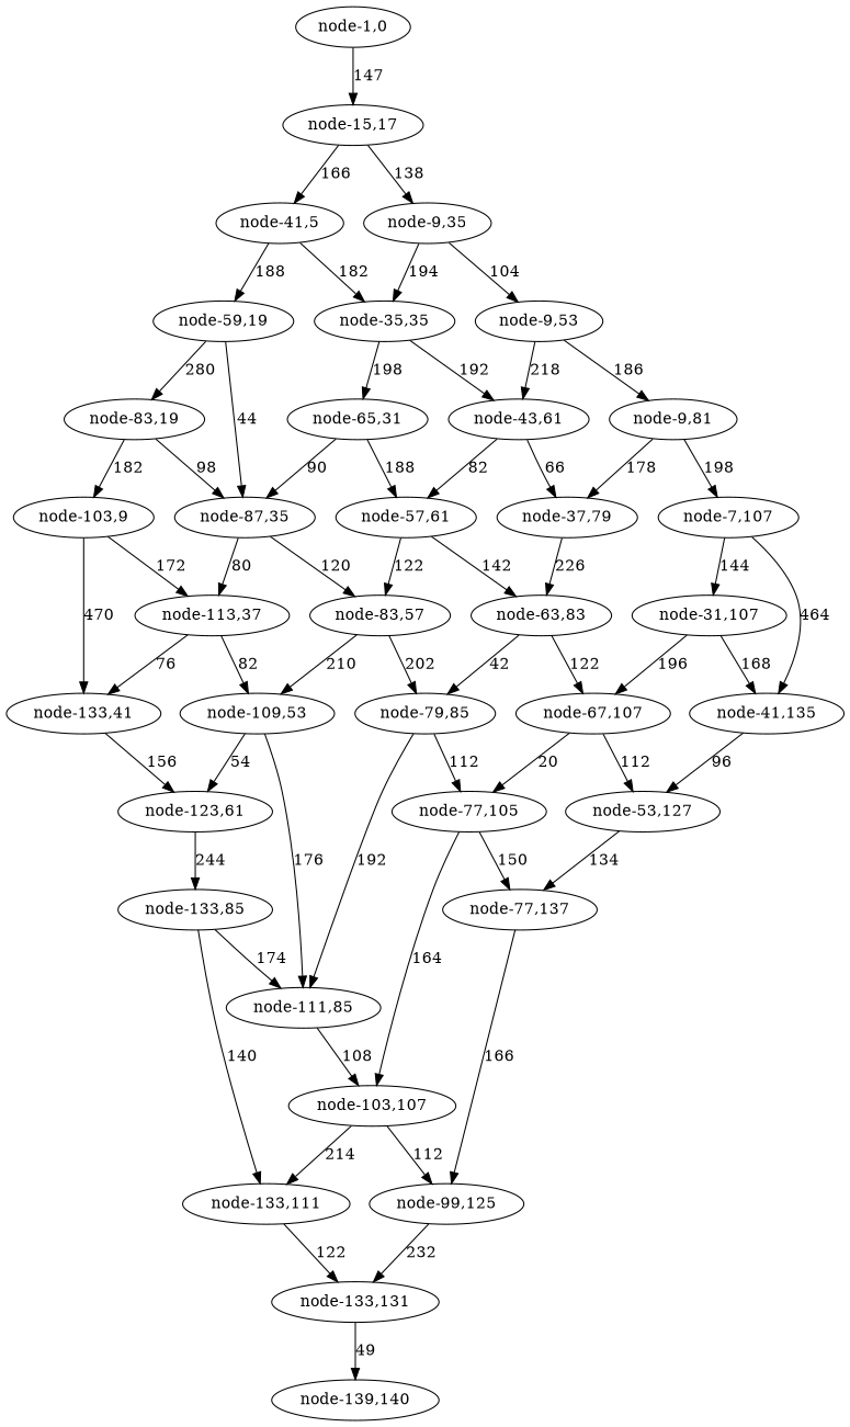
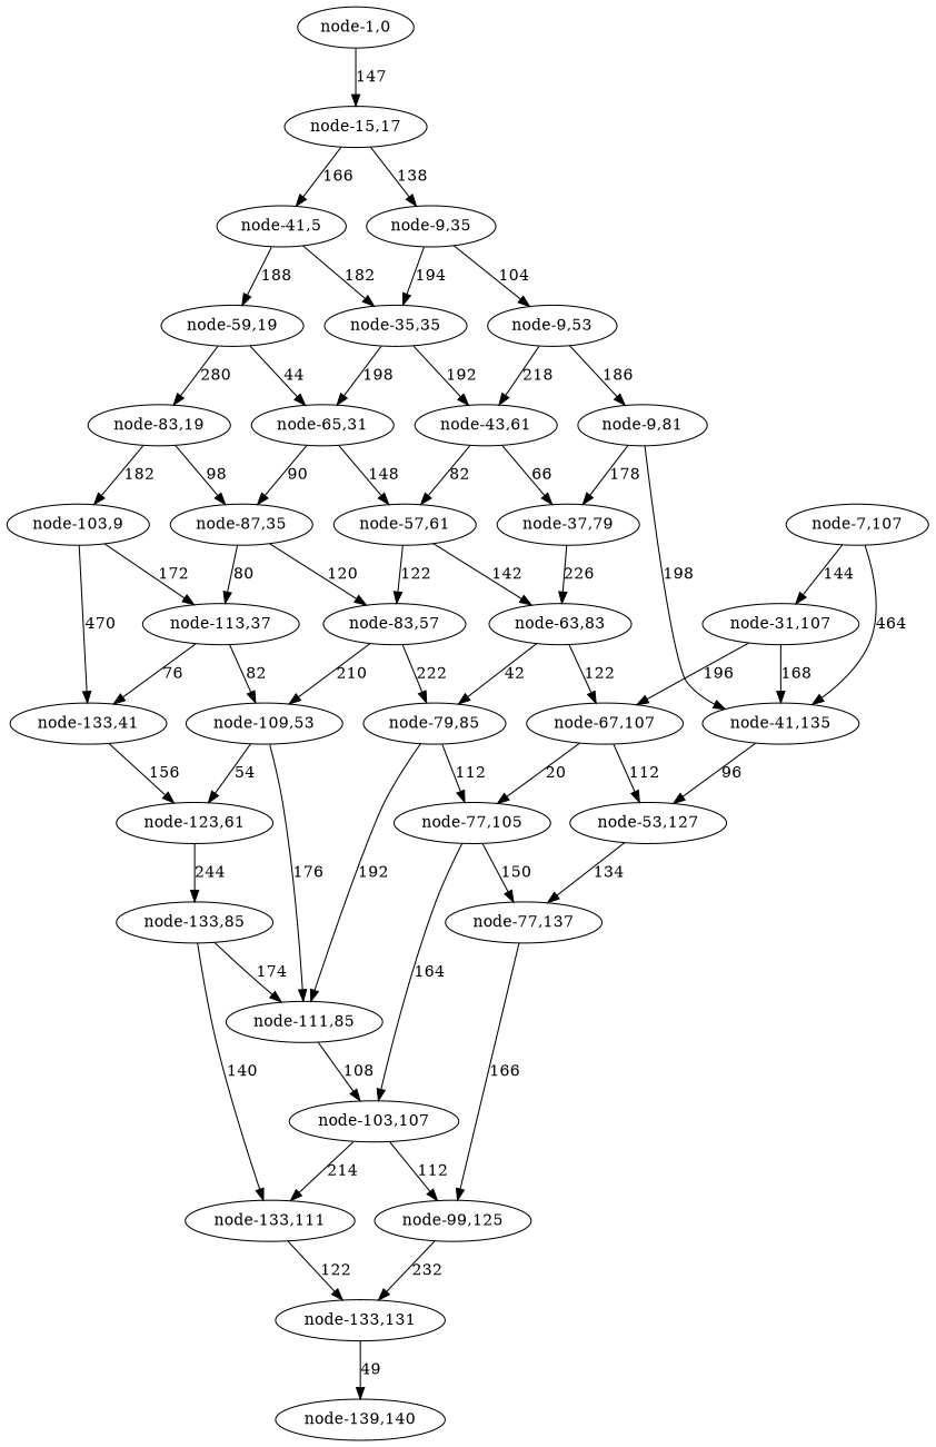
  digraph {
    "node-1,0"
    "node-15,17"
    "node-41,5"
    "node-9,35"
    "node-59,19"
    "node-35,35"
    "node-9,53"
    "node-83,19"
    "node-65,31"
    "node-43,61"
    "node-9,81"
    "node-103,9"
    "node-87,35"
    "node-57,61"
    "node-37,79"
    "node-7,107"
    "node-133,41"
    "node-113,37"
    "node-83,57"
    "node-63,83"
    "node-31,107"
    "node-41,135"
    "node-123,61"
    "node-109,53"
    "node-79,85"
    "node-67,107"
    "node-53,127"
    "node-133,85"
    "node-111,85"
    "node-77,105"
    "node-77,137"
    "node-133,111"
    "node-103,107"
    "node-99,125"
    "node-133,131"
    "node-139,140"
    "node-1,0" -> "node-15,17" [label=147]
    "node-15,17" -> "node-41,5" [label=166]
    "node-15,17" -> "node-9,35" [label=138]
    "node-41,5" -> "node-59,19" [label=188]
    "node-41,5" -> "node-35,35" [label=182]
    "node-9,35" -> "node-35,35" [label=194]
    "node-9,35" -> "node-9,53" [label=104]
    "node-59,19" -> "node-83,19" [label=280]
-   "node-59,19" -> "node-87,35" [label=44]
+   "node-59,19" -> "node-65,31" [label=44]
    "node-35,35" -> "node-65,31" [label=198]
    "node-35,35" -> "node-43,61" [label=192]
    "node-9,53" -> "node-43,61" [label=218]
    "node-9,53" -> "node-9,81" [label=186]
    "node-83,19" -> "node-103,9" [label=182]
    "node-83,19" -> "node-87,35" [label=98]
    "node-65,31" -> "node-87,35" [label=90]
-   "node-65,31" -> "node-57,61" [label=188]
+   "node-65,31" -> "node-57,61" [label=148]
    "node-43,61" -> "node-57,61" [label=82]
    "node-43,61" -> "node-37,79" [label=66]
    "node-9,81" -> "node-37,79" [label=178]
-   "node-9,81" -> "node-7,107" [label=198]
+   "node-9,81" -> "node-41,135" [label=198]
    "node-103,9" -> "node-133,41" [label=470]
    "node-103,9" -> "node-113,37" [label=172]
    "node-87,35" -> "node-113,37" [label=80]
    "node-87,35" -> "node-83,57" [label=120]
    "node-57,61" -> "node-83,57" [label=122]
    "node-57,61" -> "node-63,83" [label=142]
    "node-37,79" -> "node-63,83" [label=226]
    "node-7,107" -> "node-31,107" [label=144]
    "node-7,107" -> "node-41,135" [label=464]
    "node-133,41" -> "node-123,61" [label=156]
    "node-113,37" -> "node-133,41" [label=76]
    "node-113,37" -> "node-109,53" [label=82]
    "node-83,57" -> "node-109,53" [label=210]
-   "node-83,57" -> "node-79,85" [label=202]
+   "node-83,57" -> "node-79,85" [label=222]
    "node-63,83" -> "node-79,85" [label=42]
    "node-63,83" -> "node-67,107" [label=122]
    "node-31,107" -> "node-41,135" [label=168]
    "node-31,107" -> "node-67,107" [label=196]
    "node-41,135" -> "node-53,127" [label=96]
    "node-123,61" -> "node-133,85" [label=244]
    "node-109,53" -> "node-123,61" [label=54]
    "node-109,53" -> "node-111,85" [label=176]
    "node-79,85" -> "node-111,85" [label=192]
    "node-79,85" -> "node-77,105" [label=112]
    "node-67,107" -> "node-53,127" [label=112]
    "node-67,107" -> "node-77,105" [label=20]
    "node-53,127" -> "node-77,137" [label=134]
    "node-133,85" -> "node-111,85" [label=174]
    "node-133,85" -> "node-133,111" [label=140]
    "node-111,85" -> "node-103,107" [label=108]
    "node-77,105" -> "node-77,137" [label=150]
    "node-77,105" -> "node-103,107" [label=164]
    "node-77,137" -> "node-99,125" [label=166]
    "node-133,111" -> "node-133,131" [label=122]
    "node-103,107" -> "node-133,111" [label=214]
    "node-103,107" -> "node-99,125" [label=112]
    "node-99,125" -> "node-133,131" [label=232]
    "node-133,131" -> "node-139,140" [label=49]
  }
